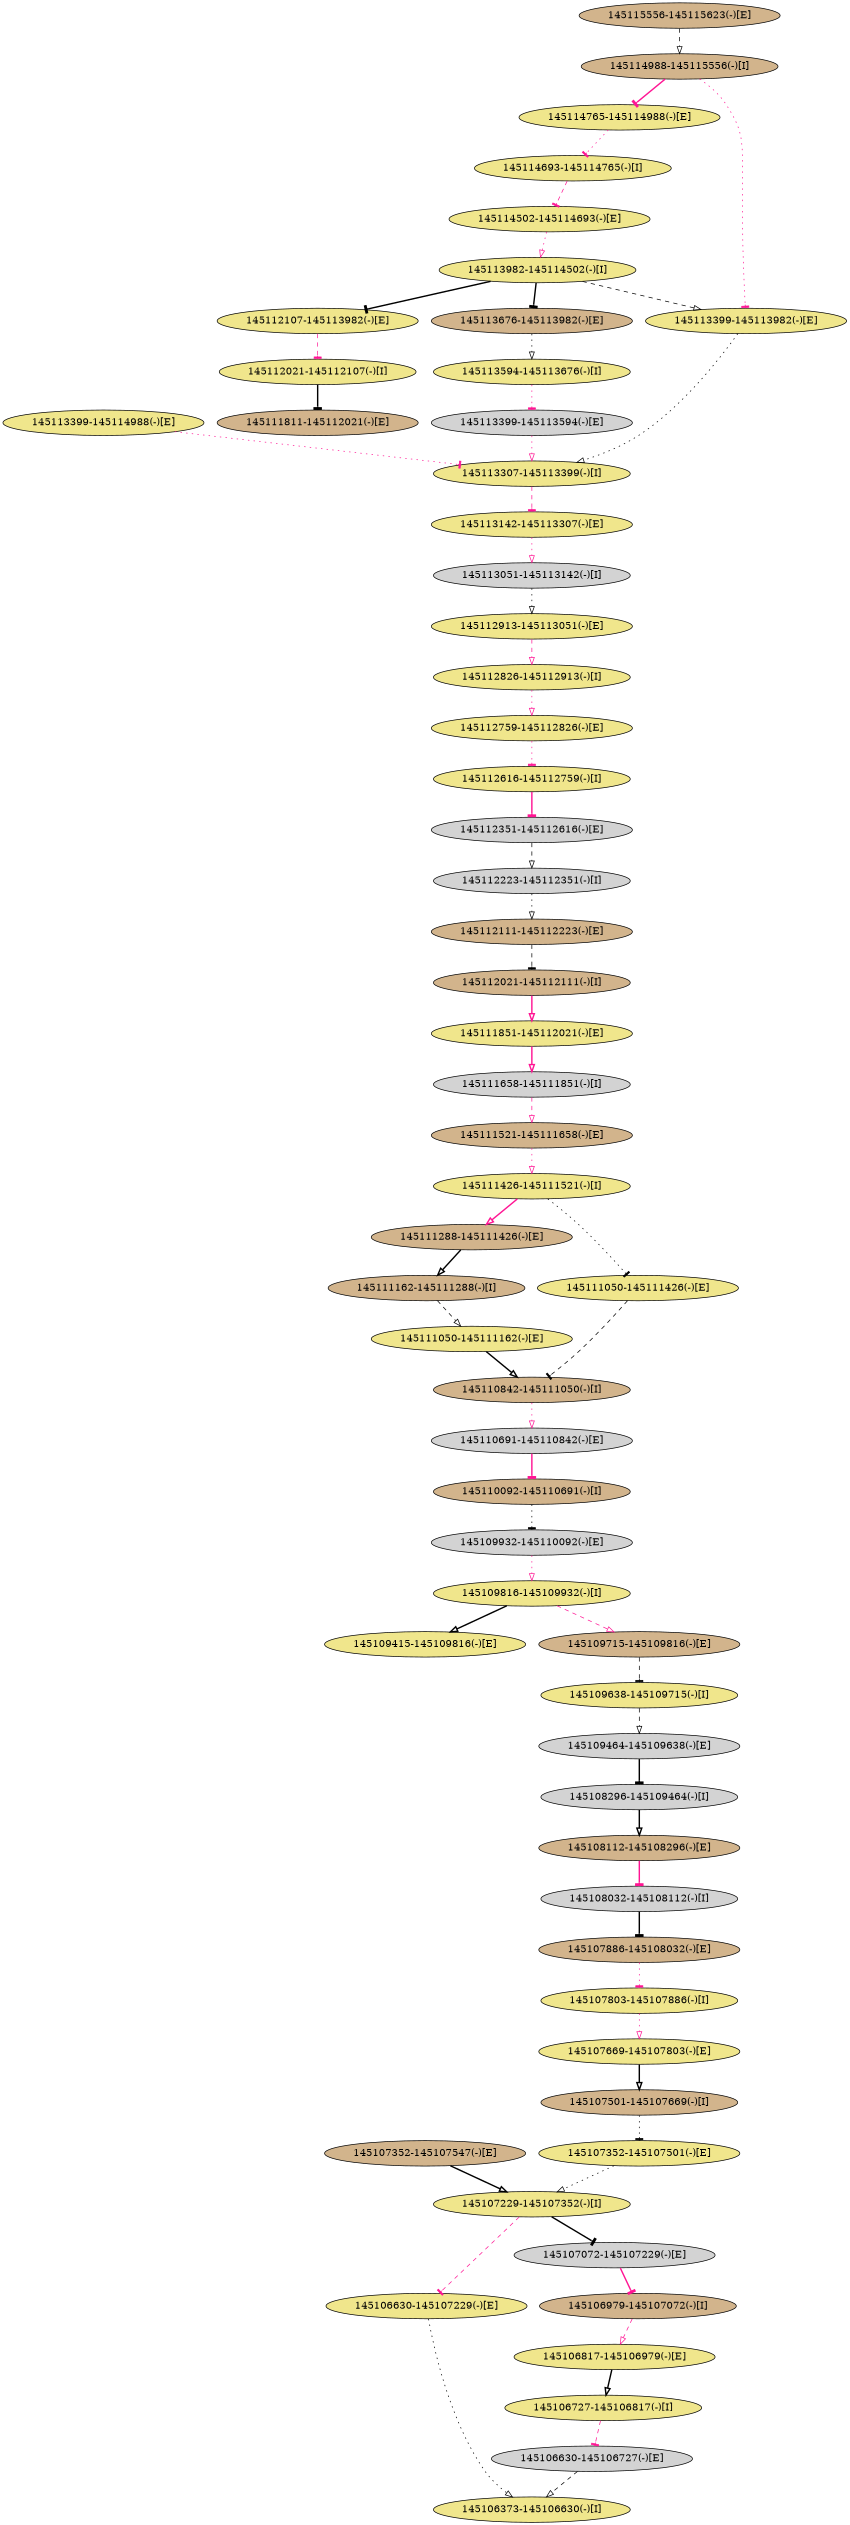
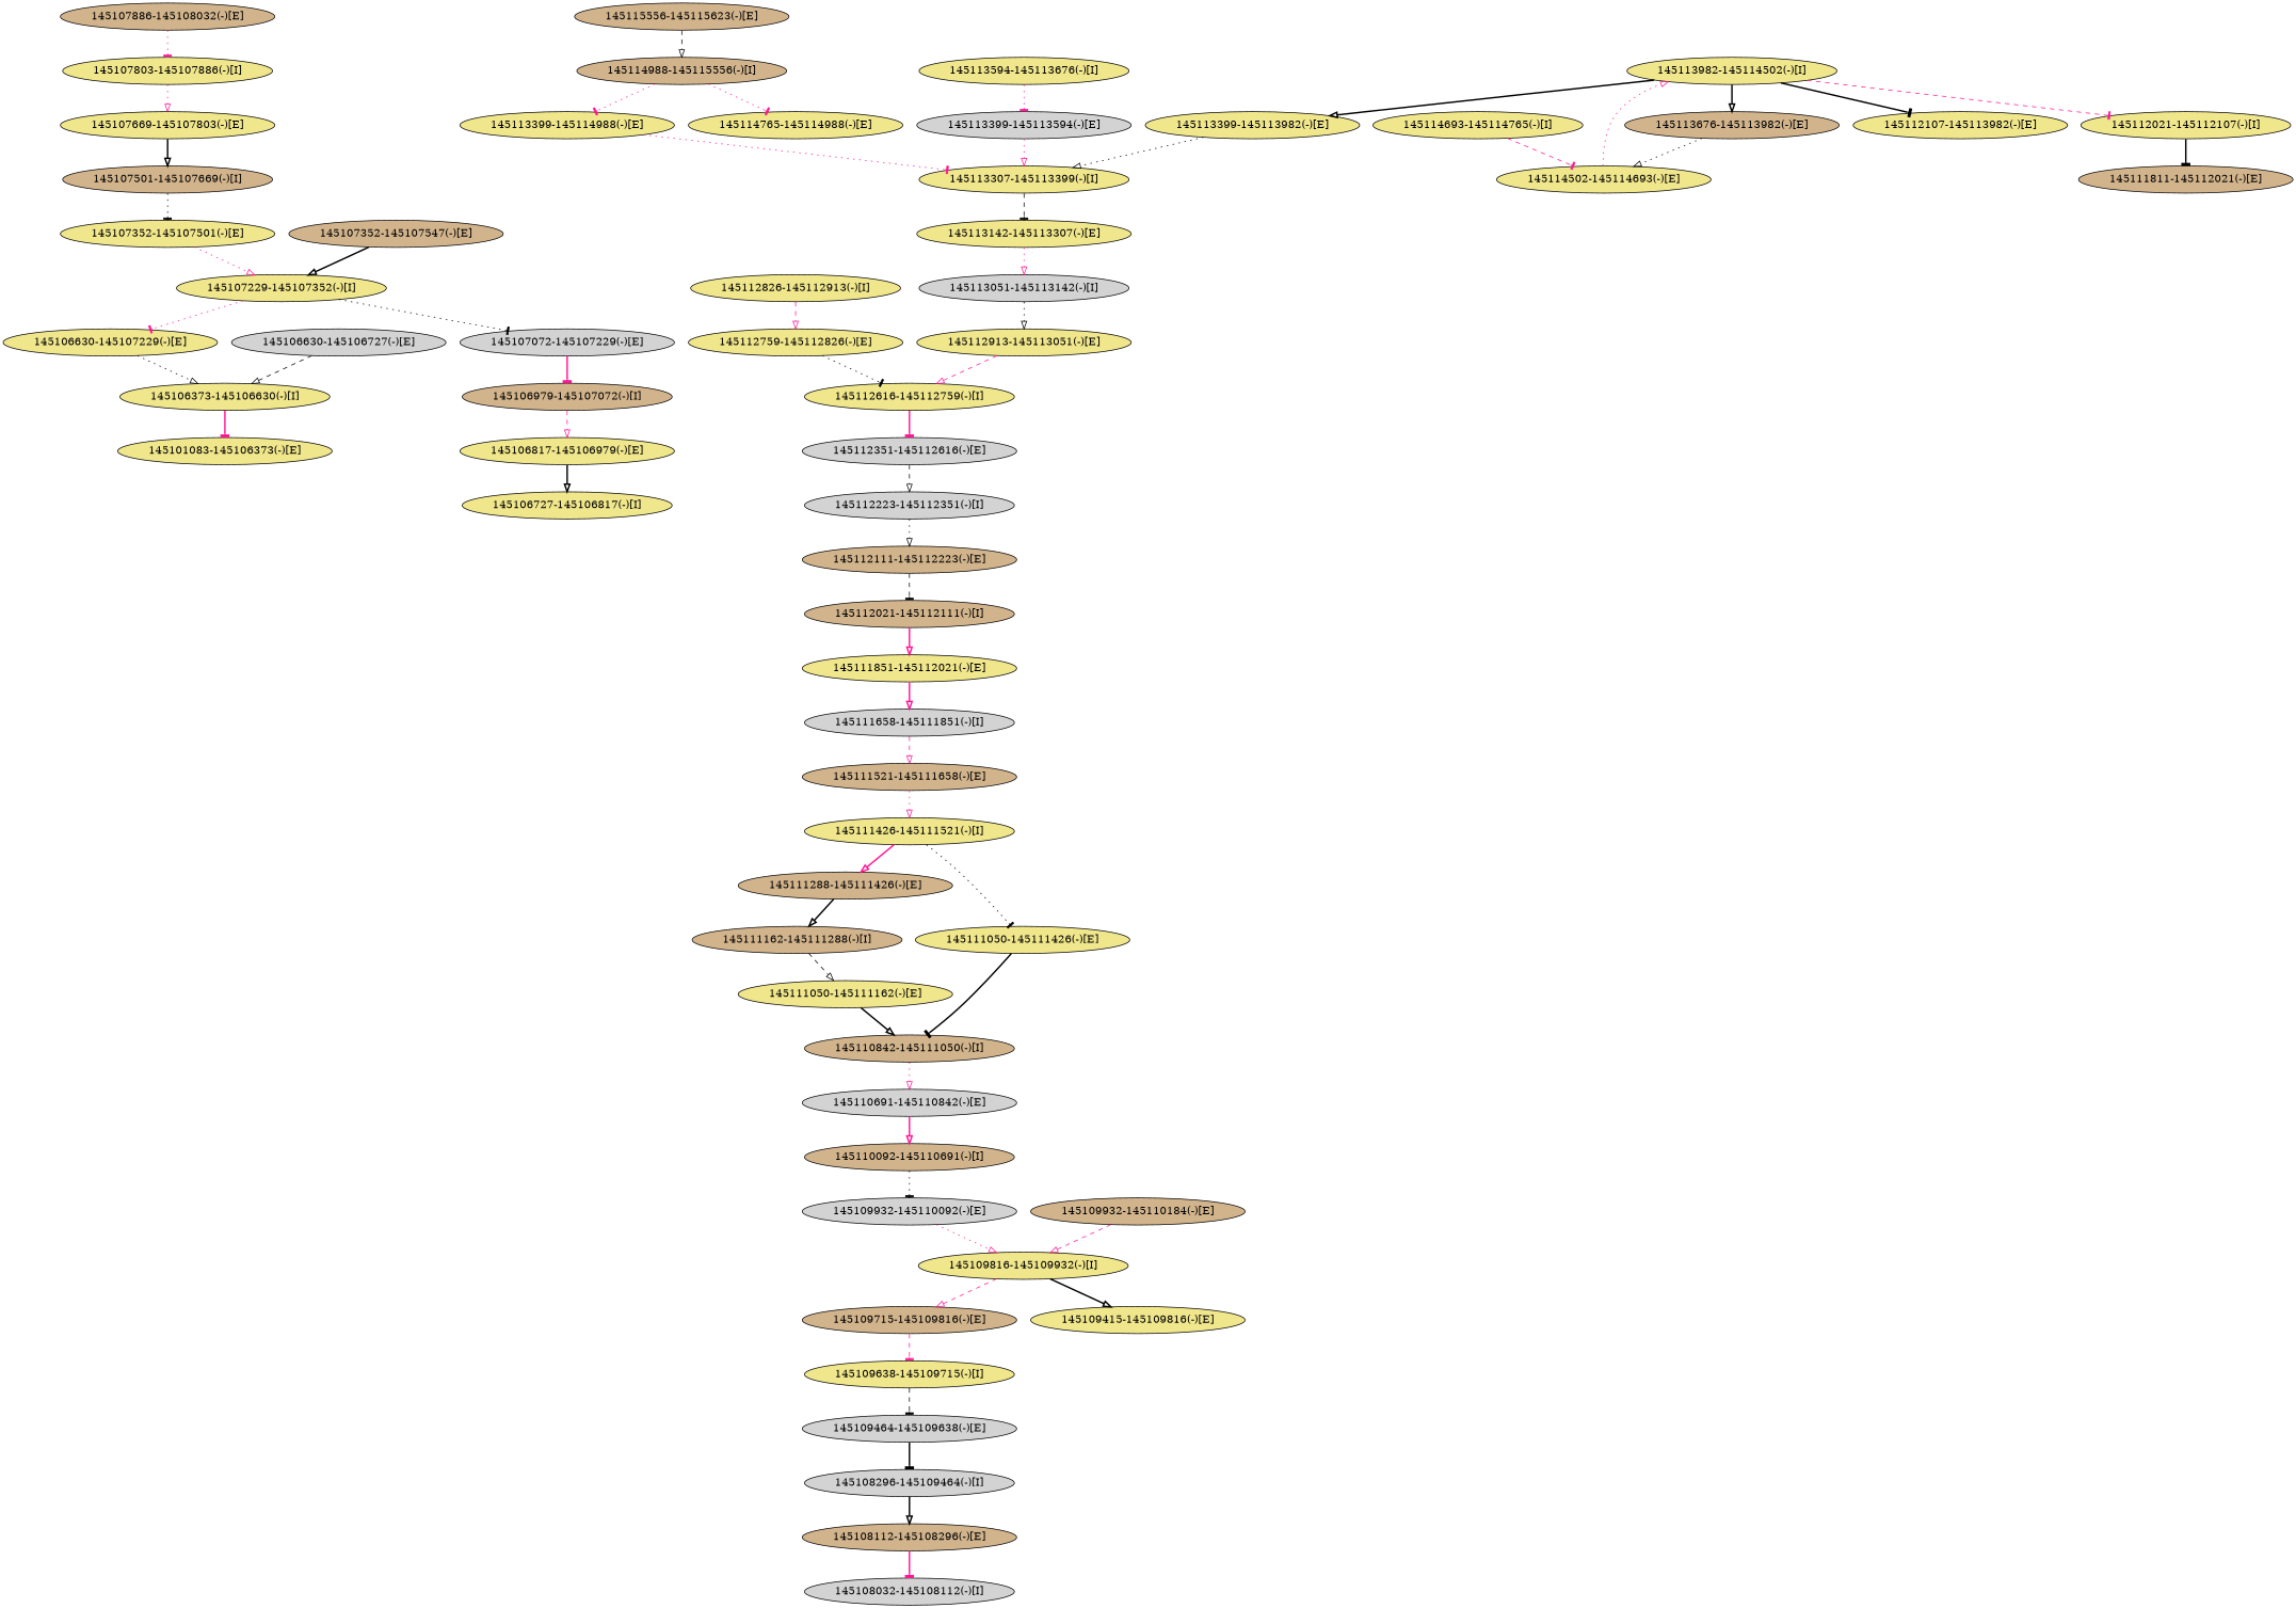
  strict digraph {
    node [fillcolor=khaki ids="VCAP_SHEZH2.723531.1,VCAP_SHSCRAMBLE.745959.1" style=filled]
    edge [arrowhead=onormal color=deeppink style=dotted]
    "145107886-145108032(-)[E]" [fillcolor=tan ids="VCAP_SHEZH2.723531.1.7,VCAP_SHSCRAMBLE.745959.1.7"]
    "145107803-145107886(-)[I]"
    "145107669-145107803(-)[E]" [ids="VCAP_SHEZH2.723531.1.6,VCAP_SHSCRAMBLE.745959.1.6"]
    "145108032-145108112(-)[I]" [fillcolor=lightgrey]
    "145106630-145106727(-)[E]" [fillcolor=lightgrey ids="VCAP_SHEZH2.723531.1.2,VCAP_SHSCRAMBLE.745959.1.2"]
    "145106727-145106817(-)[I]"
    "145106373-145106630(-)[I]"
    "145109415-145109816(-)[E]" [ids="LNCAP_SHEZH2.573457.1.1,LNCAP_SHSCRAMBLE.795415.1.1"]
    "145111288-145111426(-)[E]" [fillcolor=tan ids="VCAP_SHEZH2.723531.1.14"]
    "145111162-145111288(-)[I]" [fillcolor=tan ids="VCAP_SHEZH2.723531.1"]
    "145111050-145111162(-)[E]" [ids="VCAP_SHEZH2.723531.1.13"]
    "145106979-145107072(-)[I]" [fillcolor=tan ids="LNCAP_SHEZH2.573451.2,VCAP_SHEZH2.723531.1,VCAP_SHSCRAMBLE.745959.1"]
    "145106817-145106979(-)[E]" [ids="LNCAP_SHEZH2.573451.2.1,VCAP_SHEZH2.723531.1.3,VCAP_SHSCRAMBLE.745959.1.3"]
    "145108112-145108296(-)[E]" [fillcolor=tan ids="VCAP_SHEZH2.723531.1.8,VCAP_SHSCRAMBLE.745959.1.8"]
    "145109932-145110092(-)[E]" [fillcolor=lightgrey ids="VCAP_SHEZH2.723531.1.11,VCAP_SHSCRAMBLE.745959.1.11"]
    "145109816-145109932(-)[I]" [ids="LNCAP_SHEZH2.573457.1,LNCAP_SHSCRAMBLE.795415.1,VCAP_SHEZH2.723531.1,VCAP_SHSCRAMBLE.745959.1"]
    "145109715-145109816(-)[E]" [fillcolor=tan ids="VCAP_SHEZH2.723531.1.10,VCAP_SHSCRAMBLE.745959.1.10"]
    "145109464-145109638(-)[E]" [fillcolor=lightgrey ids="VCAP_SHEZH2.723531.1.9,VCAP_SHSCRAMBLE.745959.1.9"]
    "145109638-145109715(-)[I]"
    "145108296-145109464(-)[I]" [fillcolor=lightgrey]
    "145107352-145107547(-)[E]" [fillcolor=tan ids="LNCAP_SHEZH2.573451.2.3"]
    "145107229-145107352(-)[I]" [ids="LNCAP_SHEZH2.573451.2,VCAP_SHEZH2.723531.1,VCAP_SHSCRAMBLE.745959.1"]
    "145106630-145107229(-)[E]" [ids="LNCAP_SHEZH2.573451.1.1"]
    "145107072-145107229(-)[E]" [fillcolor=lightgrey ids="LNCAP_SHEZH2.573451.2.2,VCAP_SHEZH2.723531.1.4,VCAP_SHSCRAMBLE.745959.1.4"]
    "145114988-145115556(-)[I]" [fillcolor=tan ids="LNCAP_SHEZH2.573467.1,LNCAP_SHSCRAMBLE.795421.1,VCAP_SHEZH2.723531.1,VCAP_SHSCRAMBLE.745959.1"]
    "145114765-145114988(-)[E]" [ids="LNCAP_SHSCRAMBLE.795421.1.3,VCAP_SHEZH2.723531.1.25,VCAP_SHSCRAMBLE.745959.1.23"]
    "145113399-145114988(-)[E]" [ids="LNCAP_SHEZH2.573467.1.2,LNCAP_SHEZH2.573467.2.1"]
    "145114693-145114765(-)[I]" [ids="LNCAP_SHSCRAMBLE.795421.1,VCAP_SHEZH2.723531.1,VCAP_SHSCRAMBLE.745959.1"]
    "145113307-145113399(-)[I]" [ids="LNCAP_SHEZH2.573467.1,VCAP_SHEZH2.723531.1,VCAP_SHSCRAMBLE.745959.1"]
    "145112759-145112826(-)[E]" [ids="VCAP_SHEZH2.723531.1.19,VCAP_SHSCRAMBLE.745959.1.18"]
    "145112826-145112913(-)[I]"
    "145112616-145112759(-)[I]"
    "145114502-145114693(-)[E]" [ids="LNCAP_SHSCRAMBLE.795421.1.2,VCAP_SHEZH2.723531.1.24,VCAP_SHSCRAMBLE.745959.1.22"]
    "145113982-145114502(-)[I]" [ids="LNCAP_SHSCRAMBLE.795421.1,VCAP_SHEZH2.723531.1,VCAP_SHSCRAMBLE.745959.1"]
    "145112107-145113982(-)[E]" [ids="LNCAP_SHEZH2.573463.1.2,LNCAP_SHSCRAMBLE.795421.1.1"]
    "145113676-145113982(-)[E]" [fillcolor=tan ids="VCAP_SHEZH2.723531.1.23"]
    "145113399-145113982(-)[E]" [ids="VCAP_SHSCRAMBLE.745959.1.21"]
    "145107501-145107669(-)[I]" [fillcolor=tan]
    "145107352-145107501(-)[E]" [ids="VCAP_SHEZH2.723531.1.5,VCAP_SHSCRAMBLE.745959.1.5"]
    "145112021-145112107(-)[I]" [ids="LNCAP_SHEZH2.573463.1"]
    "145111811-145112021(-)[E]" [fillcolor=tan ids="LNCAP_SHEZH2.573463.1.1"]
+   "145101083-145106373(-)[E]" [ids="VCAP_SHEZH2.723531.1.1,VCAP_SHSCRAMBLE.745959.1.1"]
    "145112351-145112616(-)[E]" [fillcolor=lightgrey ids="VCAP_SHEZH2.723531.1.18,VCAP_SHSCRAMBLE.745959.1.17"]
    "145112223-145112351(-)[I]" [fillcolor=lightgrey]
    "145113142-145113307(-)[E]" [ids="LNCAP_SHEZH2.573467.1.1,VCAP_SHEZH2.723531.1.21,VCAP_SHSCRAMBLE.745959.1.20"]
    "145113051-145113142(-)[I]" [fillcolor=lightgrey]
    "145110842-145111050(-)[I]" [fillcolor=tan]
    "145110691-145110842(-)[E]" [fillcolor=lightgrey ids="VCAP_SHEZH2.723531.1.12,VCAP_SHSCRAMBLE.745959.1.12"]
    "145113594-145113676(-)[I]" [ids="VCAP_SHEZH2.723531.1"]
    "145113399-145113594(-)[E]" [fillcolor=lightgrey ids="VCAP_SHEZH2.723531.1.22"]
    "145112913-145113051(-)[E]" [ids="VCAP_SHEZH2.723531.1.20,VCAP_SHSCRAMBLE.745959.1.19"]
    "145111851-145112021(-)[E]" [ids="VCAP_SHEZH2.723531.1.16,VCAP_SHSCRAMBLE.745959.1.15"]
    "145111658-145111851(-)[I]" [fillcolor=lightgrey]
    "145111521-145111658(-)[E]" [fillcolor=tan ids="VCAP_SHEZH2.723531.1.15,VCAP_SHSCRAMBLE.745959.1.14"]
    "145112111-145112223(-)[E]" [fillcolor=tan ids="VCAP_SHEZH2.723531.1.17,VCAP_SHSCRAMBLE.745959.1.16"]
    "145110092-145110691(-)[I]" [fillcolor=tan]
    "145111426-145111521(-)[I]"
    "145111050-145111426(-)[E]" [ids="VCAP_SHSCRAMBLE.745959.1.13"]
    "145115556-145115623(-)[E]" [fillcolor=tan ids="LNCAP_SHEZH2.573467.1.3,LNCAP_SHSCRAMBLE.795421.1.4,VCAP_SHEZH2.723531.1.26,VCAP_SHSCRAMBLE.745959.1.24"]
+   "145109932-145110184(-)[E]" [fillcolor=tan ids="LNCAP_SHEZH2.573457.1.2,LNCAP_SHSCRAMBLE.795415.1.2"]
    "145112021-145112111(-)[I]" [fillcolor=tan]
    "145107886-145108032(-)[E]" -> "145107803-145107886(-)[I]" [arrowhead=tee]
    "145107803-145107886(-)[I]" -> "145107669-145107803(-)[E]"
    "145107669-145107803(-)[E]" -> "145107501-145107669(-)[I]" [color=black style=bold]
-   "145108032-145108112(-)[I]" -> "145107886-145108032(-)[E]" [arrowhead=tee color=black style=bold]
    "145106630-145106727(-)[E]" -> "145106373-145106630(-)[I]" [color=black style=dashed]
-   "145106727-145106817(-)[I]" -> "145106630-145106727(-)[E]" [arrowhead=tee style=dashed]
+   "145106373-145106630(-)[I]" -> "145101083-145106373(-)[E]" [arrowhead=tee style=bold]
    "145111288-145111426(-)[E]" -> "145111162-145111288(-)[I]" [color=black style=bold]
    "145111162-145111288(-)[I]" -> "145111050-145111162(-)[E]" [color=black style=dashed]
    "145111050-145111162(-)[E]" -> "145110842-145111050(-)[I]" [color=black style=bold]
    "145106979-145107072(-)[I]" -> "145106817-145106979(-)[E]" [style=dashed]
    "145106817-145106979(-)[E]" -> "145106727-145106817(-)[I]" [color=black style=bold]
    "145108112-145108296(-)[E]" -> "145108032-145108112(-)[I]" [arrowhead=tee style=bold]
    "145109932-145110092(-)[E]" -> "145109816-145109932(-)[I]"
    "145109816-145109932(-)[I]" -> "145109415-145109816(-)[E]" [color=black style=bold]
    "145109816-145109932(-)[I]" -> "145109715-145109816(-)[E]" [style=dashed]
-   "145109715-145109816(-)[E]" -> "145109638-145109715(-)[I]" [arrowhead=tee color=black style=dashed]
+   "145109715-145109816(-)[E]" -> "145109638-145109715(-)[I]" [arrowhead=tee style=dashed]
    "145109464-145109638(-)[E]" -> "145108296-145109464(-)[I]" [arrowhead=tee color=black style=bold]
-   "145109638-145109715(-)[I]" -> "145109464-145109638(-)[E]" [color=black style=dashed]
+   "145109638-145109715(-)[I]" -> "145109464-145109638(-)[E]" [arrowhead=tee color=black style=dashed]
    "145108296-145109464(-)[I]" -> "145108112-145108296(-)[E]" [color=black style=bold]
    "145107352-145107547(-)[E]" -> "145107229-145107352(-)[I]" [color=black style=bold]
-   "145107229-145107352(-)[I]" -> "145106630-145107229(-)[E]" [arrowhead=tee style=dashed]
-   "145107229-145107352(-)[I]" -> "145107072-145107229(-)[E]" [arrowhead=tee color=black style=bold]
+   "145107229-145107352(-)[I]" -> "145106630-145107229(-)[E]" [arrowhead=tee]
+   "145107229-145107352(-)[I]" -> "145107072-145107229(-)[E]" [arrowhead=tee color=black]
    "145106630-145107229(-)[E]" -> "145106373-145106630(-)[I]" [color=black]
    "145107072-145107229(-)[E]" -> "145106979-145107072(-)[I]" [arrowhead=tee style=bold]
-   "145114988-145115556(-)[I]" -> "145114765-145114988(-)[E]" [arrowhead=tee style=bold]
-   "145114988-145115556(-)[I]" -> "145113399-145113982(-)[E]" [arrowhead=tee]
-   "145114765-145114988(-)[E]" -> "145114693-145114765(-)[I]" [arrowhead=tee]
+   "145114988-145115556(-)[I]" -> "145114765-145114988(-)[E]" [arrowhead=tee]
+   "145114988-145115556(-)[I]" -> "145113399-145114988(-)[E]" [arrowhead=tee]
    "145113399-145114988(-)[E]" -> "145113307-145113399(-)[I]" [arrowhead=tee]
    "145114693-145114765(-)[I]" -> "145114502-145114693(-)[E]" [arrowhead=tee style=dashed]
-   "145113307-145113399(-)[I]" -> "145113142-145113307(-)[E]" [arrowhead=tee style=dashed]
-   "145112759-145112826(-)[E]" -> "145112616-145112759(-)[I]" [arrowhead=tee]
-   "145112826-145112913(-)[I]" -> "145112759-145112826(-)[E]"
+   "145113307-145113399(-)[I]" -> "145113142-145113307(-)[E]" [arrowhead=tee color=black style=dashed]
+   "145112759-145112826(-)[E]" -> "145112616-145112759(-)[I]" [arrowhead=tee color=black]
+   "145112826-145112913(-)[I]" -> "145112759-145112826(-)[E]" [style=dashed]
    "145112616-145112759(-)[I]" -> "145112351-145112616(-)[E]" [arrowhead=tee style=bold]
    "145114502-145114693(-)[E]" -> "145113982-145114502(-)[I]"
    "145113982-145114502(-)[I]" -> "145112107-145113982(-)[E]" [arrowhead=tee color=black style=bold]
-   "145113982-145114502(-)[I]" -> "145113676-145113982(-)[E]" [arrowhead=tee color=black style=bold]
-   "145113982-145114502(-)[I]" -> "145113399-145113982(-)[E]" [color=black style=dashed]
-   "145112107-145113982(-)[E]" -> "145112021-145112107(-)[I]" [arrowhead=tee style=dashed]
-   "145113676-145113982(-)[E]" -> "145113594-145113676(-)[I]" [color=black]
+   "145113982-145114502(-)[I]" -> "145113676-145113982(-)[E]" [color=black style=bold]
+   "145113982-145114502(-)[I]" -> "145113399-145113982(-)[E]" [color=black style=bold]
+   "145113982-145114502(-)[I]" -> "145112021-145112107(-)[I]" [arrowhead=tee style=dashed]
+   "145113676-145113982(-)[E]" -> "145114502-145114693(-)[E]" [color=black]
    "145113399-145113982(-)[E]" -> "145113307-145113399(-)[I]" [color=black]
    "145107501-145107669(-)[I]" -> "145107352-145107501(-)[E]" [arrowhead=tee color=black]
-   "145107352-145107501(-)[E]" -> "145107229-145107352(-)[I]" [color=black]
+   "145107352-145107501(-)[E]" -> "145107229-145107352(-)[I]"
    "145112021-145112107(-)[I]" -> "145111811-145112021(-)[E]" [arrowhead=tee color=black style=bold]
    "145112351-145112616(-)[E]" -> "145112223-145112351(-)[I]" [color=black style=dashed]
    "145112223-145112351(-)[I]" -> "145112111-145112223(-)[E]" [color=black]
    "145113142-145113307(-)[E]" -> "145113051-145113142(-)[I]"
    "145113051-145113142(-)[I]" -> "145112913-145113051(-)[E]" [color=black]
    "145110842-145111050(-)[I]" -> "145110691-145110842(-)[E]"
-   "145110691-145110842(-)[E]" -> "145110092-145110691(-)[I]" [arrowhead=tee style=bold]
+   "145110691-145110842(-)[E]" -> "145110092-145110691(-)[I]" [style=bold]
    "145113594-145113676(-)[I]" -> "145113399-145113594(-)[E]" [arrowhead=tee]
    "145113399-145113594(-)[E]" -> "145113307-145113399(-)[I]"
-   "145112913-145113051(-)[E]" -> "145112826-145112913(-)[I]" [style=dashed]
+   "145112913-145113051(-)[E]" -> "145112616-145112759(-)[I]" [style=dashed]
    "145111851-145112021(-)[E]" -> "145111658-145111851(-)[I]" [style=bold]
    "145111658-145111851(-)[I]" -> "145111521-145111658(-)[E]" [style=dashed]
    "145111521-145111658(-)[E]" -> "145111426-145111521(-)[I]"
    "145112111-145112223(-)[E]" -> "145112021-145112111(-)[I]" [arrowhead=tee color=black style=dashed]
    "145110092-145110691(-)[I]" -> "145109932-145110092(-)[E]" [arrowhead=tee color=black]
    "145111426-145111521(-)[I]" -> "145111288-145111426(-)[E]" [style=bold]
    "145111426-145111521(-)[I]" -> "145111050-145111426(-)[E]" [arrowhead=tee color=black]
-   "145111050-145111426(-)[E]" -> "145110842-145111050(-)[I]" [arrowhead=tee color=black style=dashed]
+   "145111050-145111426(-)[E]" -> "145110842-145111050(-)[I]" [arrowhead=tee color=black style=bold]
    "145115556-145115623(-)[E]" -> "145114988-145115556(-)[I]" [color=black style=dashed]
+   "145109932-145110184(-)[E]" -> "145109816-145109932(-)[I]" [style=dashed]
    "145112021-145112111(-)[I]" -> "145111851-145112021(-)[E]" [style=bold]
  }
